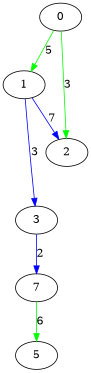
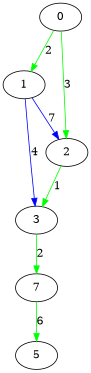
  digraph {
    fontname="DejaVu Serif"
    node [fontname="DejaVu Serif"]
    edge [color=green fontname="DejaVu Serif"]
    0
    1
    2
    3
    n5 [label=7]
    5
-   0 -> 1 [label=5]
+   0 -> 1 [label=2]
    0 -> 2 [label=3]
    1 -> 2 [color=blue label=7]
-   1 -> 3 [color=blue label=3]
-   3 -> n5 [color=blue label=2]
+   1 -> 3 [color=blue label=4]
+   2 -> 3 [label=1]
+   3 -> n5 [label=2]
    n5 -> 5 [label=6]
  }
